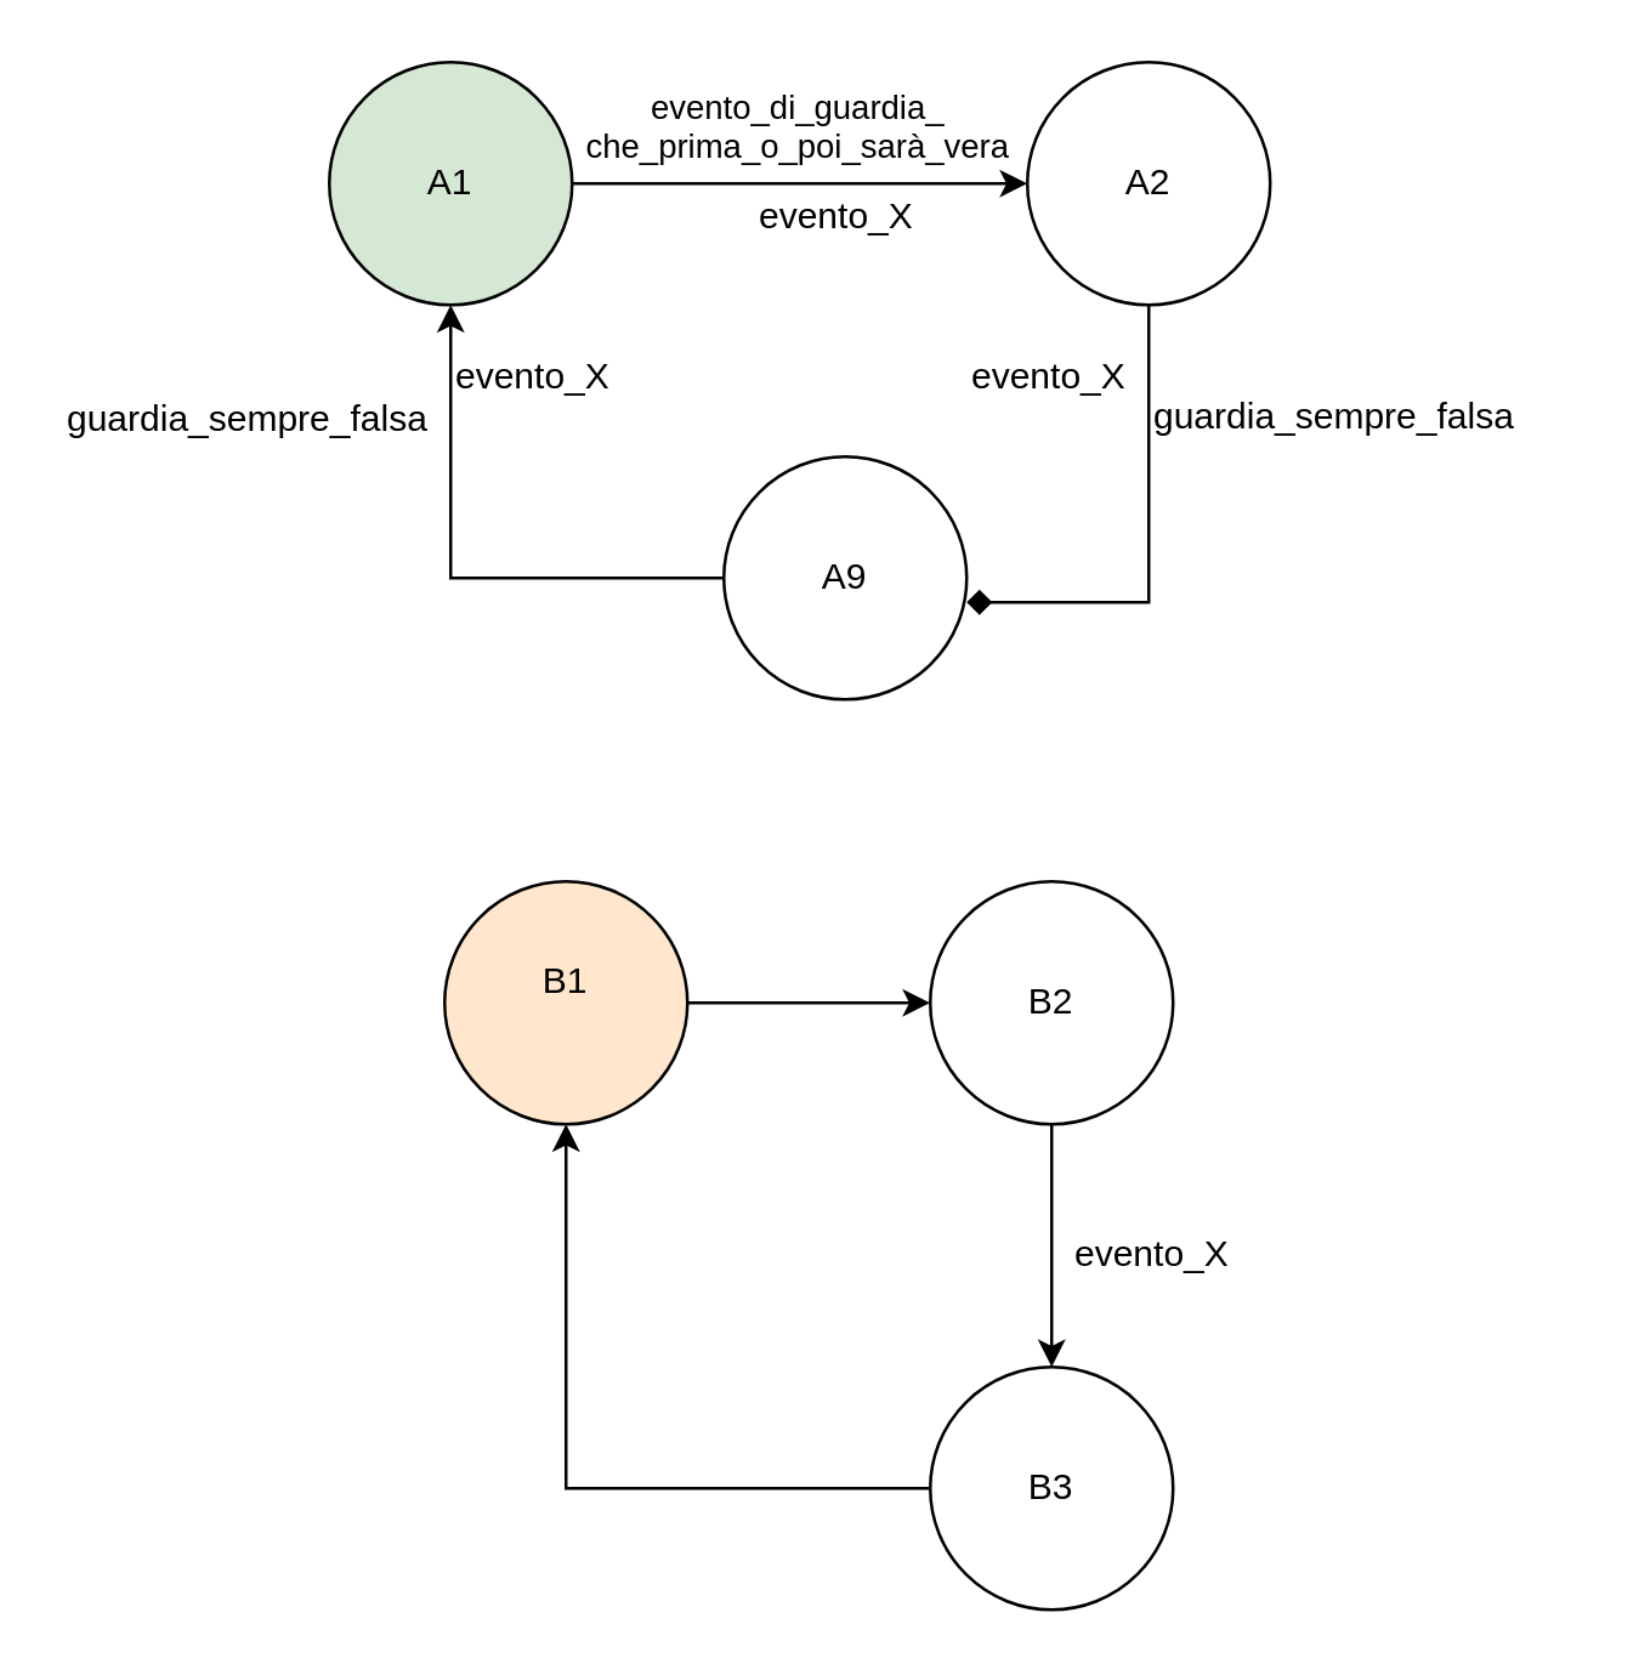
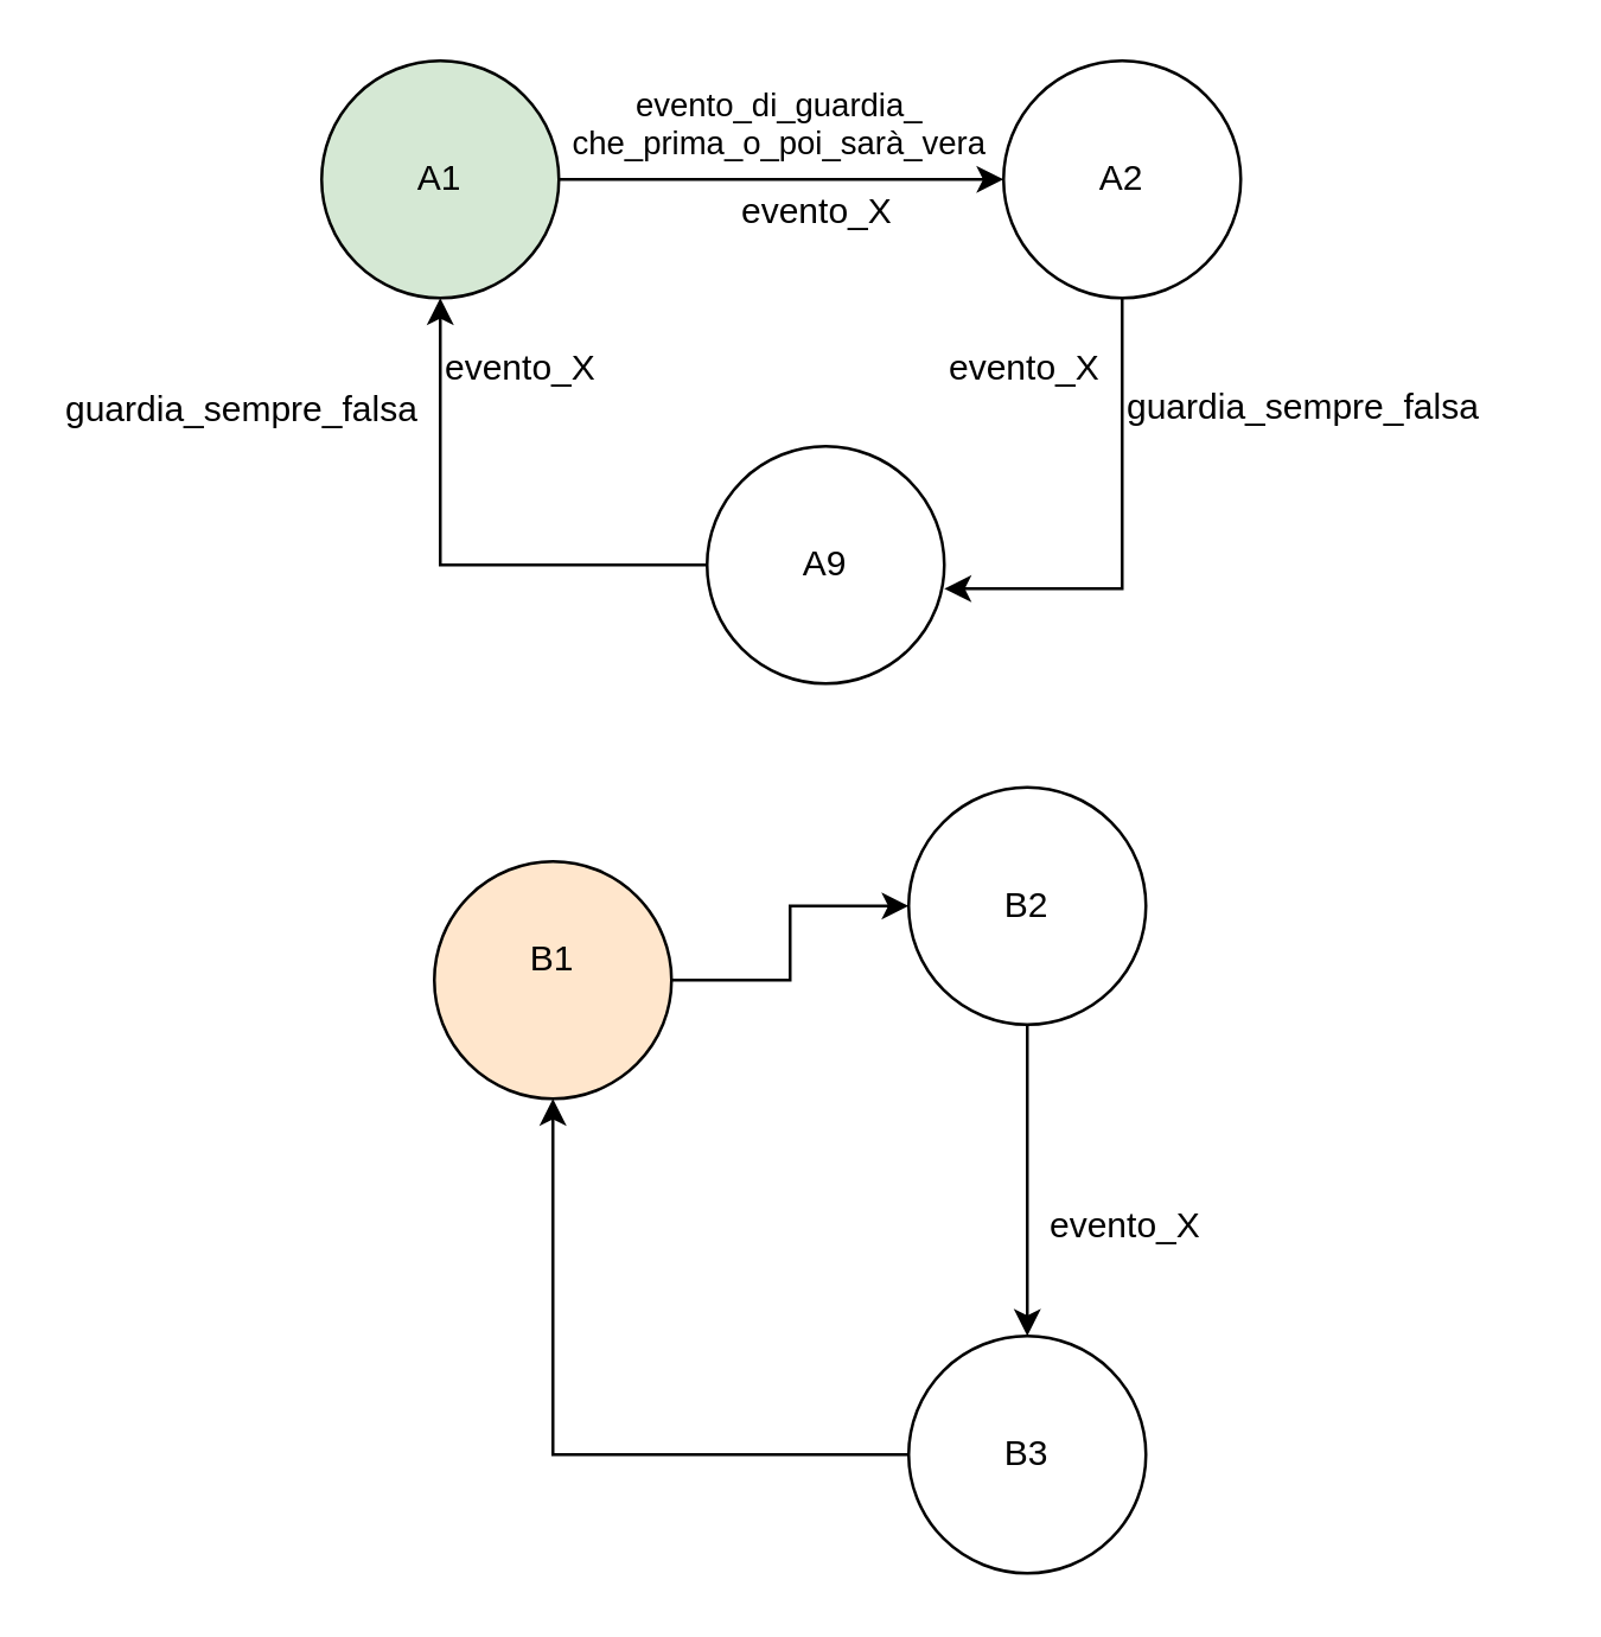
  <mxCell id="0" />
  <mxCell id="1" parent="0" />
  <mxCell id="2" style="edgeStyle=orthogonalEdgeStyle;rounded=0;orthogonalLoop=1;jettySize=auto;html=1;exitX=1;exitY=0.5;exitDx=0;exitDy=0;entryX=0;entryY=0.5;entryDx=0;entryDy=0;" edge="1" parent="1" source="3" target="5"><mxGeometry relative="1" as="geometry" /></mxCell>
  <mxCell id="3" value="A1" style="ellipse;whiteSpace=wrap;html=1;aspect=fixed;fillColor=#d5e8d4;" vertex="1" parent="1"><mxGeometry x="108" y="20" width="80" height="80" as="geometry" /></mxCell>
- <mxCell id="4" style="edgeStyle=orthogonalEdgeStyle;rounded=0;orthogonalLoop=1;jettySize=auto;html=1;exitX=0.5;exitY=1;exitDx=0;exitDy=0;entryX=1;entryY=0.6;entryDx=0;entryDy=0;entryPerimeter=0;endArrow=diamond;" edge="1" parent="1" source="5" target="7"><mxGeometry relative="1" as="geometry" /></mxCell>
+ <mxCell id="4" style="edgeStyle=orthogonalEdgeStyle;rounded=0;orthogonalLoop=1;jettySize=auto;html=1;exitX=0.5;exitY=1;exitDx=0;exitDy=0;entryX=1;entryY=0.6;entryDx=0;entryDy=0;entryPerimeter=0;" edge="1" parent="1" source="5" target="7"><mxGeometry relative="1" as="geometry" /></mxCell>
  <mxCell id="5" value="A2" style="ellipse;whiteSpace=wrap;html=1;aspect=fixed;" vertex="1" parent="1"><mxGeometry x="338" y="20" width="80" height="80" as="geometry" /></mxCell>
  <mxCell id="6" style="edgeStyle=orthogonalEdgeStyle;rounded=0;orthogonalLoop=1;jettySize=auto;html=1;exitX=0;exitY=0.5;exitDx=0;exitDy=0;entryX=0.5;entryY=1;entryDx=0;entryDy=0;" edge="1" parent="1" source="7" target="3"><mxGeometry relative="1" as="geometry" /></mxCell>
  <mxCell id="7" value="A9" style="ellipse;whiteSpace=wrap;html=1;aspect=fixed;" vertex="1" parent="1"><mxGeometry x="238" y="150" width="80" height="80" as="geometry" /></mxCell>
  <mxCell id="8" value="evento_X" style="text;html=1;resizable=0;points=[];autosize=1;align=left;verticalAlign=top;spacingTop=-4;" vertex="1" parent="1"><mxGeometry x="248" y="61" width="70" height="20" as="geometry" /></mxCell>
  <mxCell id="9" value="&lt;div style=&quot;font-size: 11px&quot; align=&quot;center&quot;&gt;&lt;font style=&quot;font-size: 11px&quot;&gt;evento_di_guardia_&lt;br&gt;che_prima_o_poi_sarà_vera&lt;/font&gt;&lt;/div&gt;" style="text;html=1;resizable=0;points=[];autosize=1;align=left;verticalAlign=top;spacingTop=-4;" vertex="1" parent="1"><mxGeometry x="191" y="26" width="150" height="30" as="geometry" /></mxCell>
  <mxCell id="10" value="evento_X" style="text;html=1;resizable=0;points=[];autosize=1;align=left;verticalAlign=top;spacingTop=-4;" vertex="1" parent="1"><mxGeometry x="318" y="114" width="70" height="20" as="geometry" /></mxCell>
  <mxCell id="11" value="evento_X" style="text;html=1;resizable=0;points=[];autosize=1;align=left;verticalAlign=top;spacingTop=-4;" vertex="1" parent="1"><mxGeometry x="148" y="114" width="70" height="20" as="geometry" /></mxCell>
  <mxCell id="12" value="&lt;div&gt;guardia_sempre_falsa&lt;/div&gt;&lt;div&gt;&lt;br&gt;&lt;/div&gt;" style="text;html=1;resizable=0;points=[];autosize=1;align=left;verticalAlign=top;spacingTop=-4;" vertex="1" parent="1"><mxGeometry x="378" y="127" width="140" height="30" as="geometry" /></mxCell>
  <mxCell id="13" value="&lt;div&gt;guardia_sempre_falsa&lt;/div&gt;&lt;div&gt;&lt;br&gt;&lt;/div&gt;" style="text;html=1;resizable=0;points=[];autosize=1;align=left;verticalAlign=top;spacingTop=-4;" vertex="1" parent="1"><mxGeometry x="20" y="128" width="140" height="30" as="geometry" /></mxCell>
  <mxCell id="14" value="" style="edgeStyle=orthogonalEdgeStyle;rounded=0;orthogonalLoop=1;jettySize=auto;html=1;" edge="1" parent="1" source="15" target="17"><mxGeometry relative="1" as="geometry" /></mxCell>
  <mxCell id="15" value="&lt;div&gt;B1&lt;/div&gt;&lt;div&gt;&lt;br&gt;&lt;/div&gt;" style="ellipse;whiteSpace=wrap;html=1;aspect=fixed;fillColor=#ffe6cc;" vertex="1" parent="1"><mxGeometry x="146" y="290" width="80" height="80" as="geometry" /></mxCell>
  <mxCell id="16" value="" style="edgeStyle=orthogonalEdgeStyle;rounded=0;orthogonalLoop=1;jettySize=auto;html=1;" edge="1" parent="1" source="17" target="19"><mxGeometry relative="1" as="geometry" /></mxCell>
- <mxCell id="17" value="&lt;div&gt;B2&lt;/div&gt;" style="ellipse;whiteSpace=wrap;html=1;aspect=fixed;" vertex="1" parent="1"><mxGeometry x="306" y="290" width="80" height="80" as="geometry" /></mxCell>
+ <mxCell id="17" value="&lt;div&gt;B2&lt;/div&gt;" style="ellipse;whiteSpace=wrap;html=1;aspect=fixed;" vertex="1" parent="1"><mxGeometry x="306" y="265" width="80" height="80" as="geometry" /></mxCell>
  <mxCell id="18" style="edgeStyle=orthogonalEdgeStyle;rounded=0;orthogonalLoop=1;jettySize=auto;html=1;exitX=0;exitY=0.5;exitDx=0;exitDy=0;entryX=0.5;entryY=1;entryDx=0;entryDy=0;" edge="1" parent="1" source="19" target="15"><mxGeometry relative="1" as="geometry" /></mxCell>
  <mxCell id="19" value="&lt;div&gt;B3&lt;/div&gt;" style="ellipse;whiteSpace=wrap;html=1;aspect=fixed;" vertex="1" parent="1"><mxGeometry x="306" y="450" width="80" height="80" as="geometry" /></mxCell>
  <mxCell id="20" value="&lt;div&gt;evento_X&lt;/div&gt;" style="text;html=1;resizable=0;points=[];autosize=1;align=left;verticalAlign=top;spacingTop=-4;" vertex="1" parent="1"><mxGeometry x="352" y="403" width="70" height="20" as="geometry" /></mxCell>
